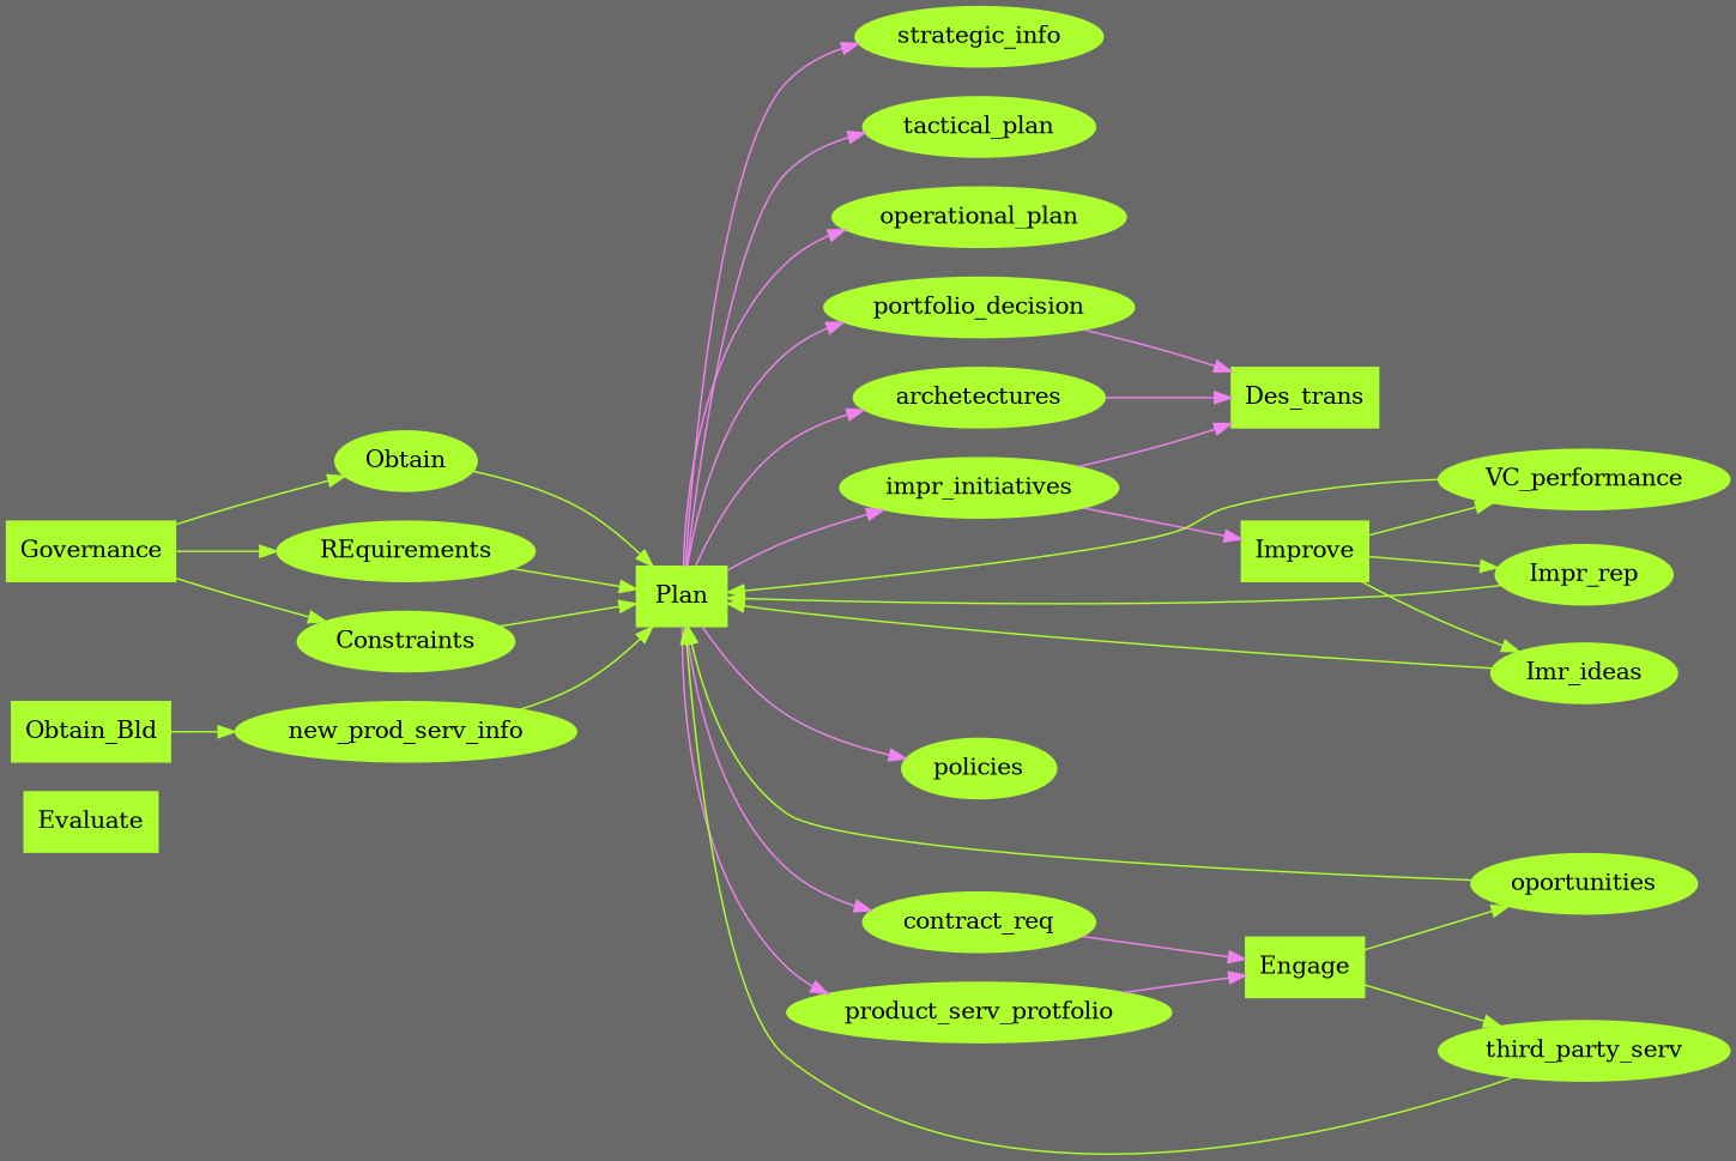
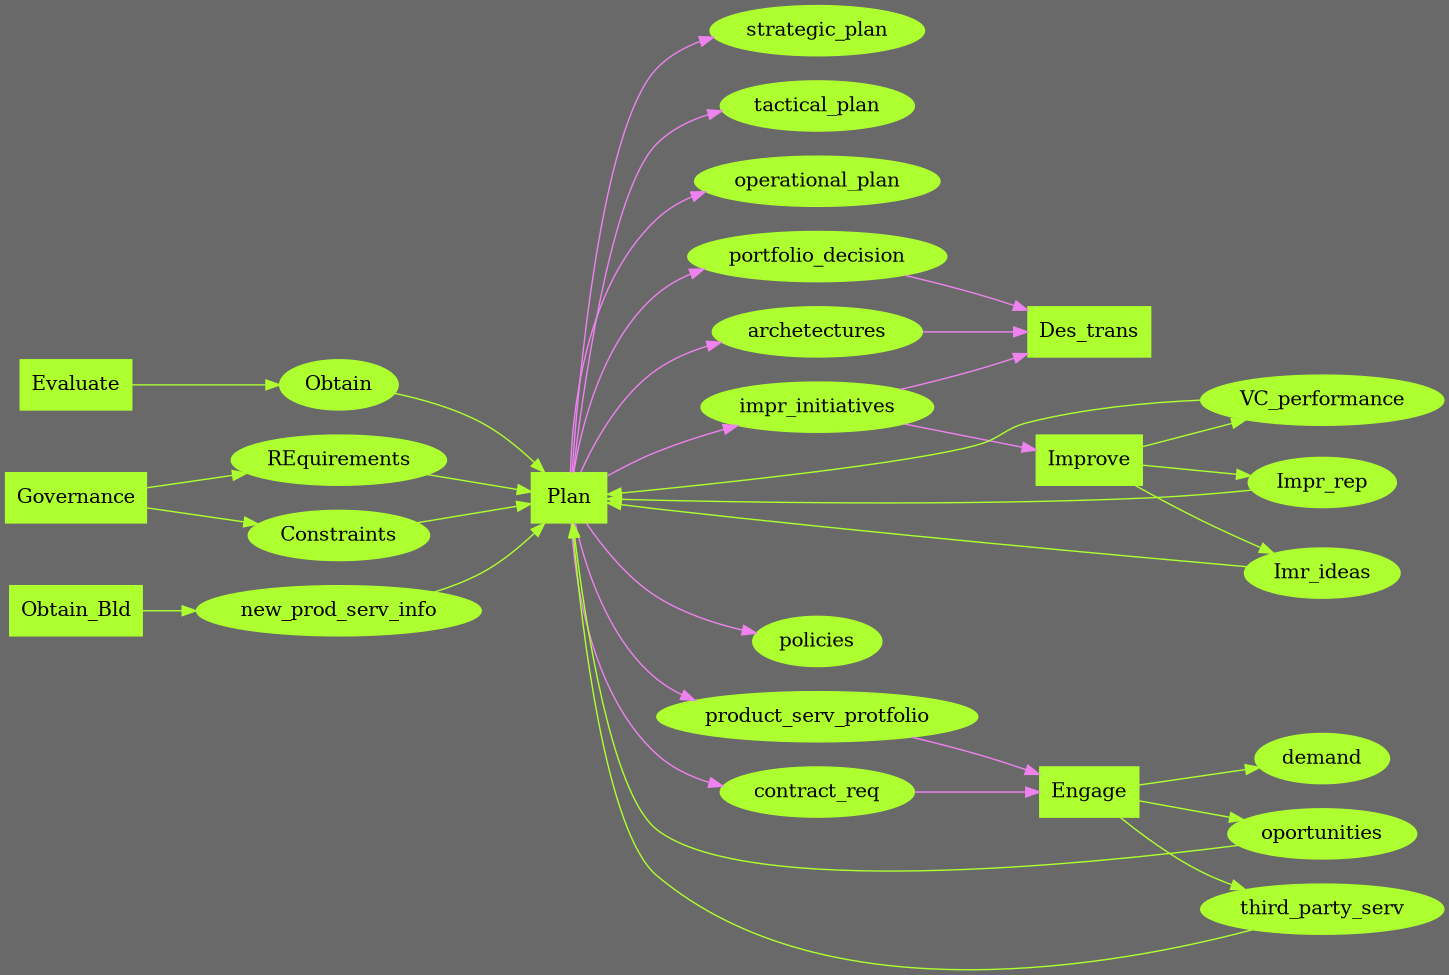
  digraph {
    bgcolor=dimgray
    rankdir=LR
    node [color=greenyellow fontcolor=black shape=ellipse style=filled]
    edge [color=greenyellow fontcolor=wheat]
    Evaluate [shape=box]
    Plan [shape=box]
-   strategic_plan [label=strategic_info]
+   strategic_plan
    tactical_plan
    operational_plan
    portfolio_decision
    archetectures
    policies
    impr_initiatives
    product_serv_protfolio
    contract_req
    Des_trans [shape=box]
    Improve [shape=box]
    Engage [shape=box]
    Governance [shape=box]
    n16 [label=Obtain]
    REquirements
    Constraints
+   demand
    oportunities
    third_party_serv
    VC_performance
    Impr_rep
    Imr_ideas
    Obtain_Bld [shape=box]
    new_prod_serv_info
    Plan -> strategic_plan [color=violet]
    Plan -> tactical_plan [color=violet]
    Plan -> operational_plan [color=violet]
    Plan -> portfolio_decision [color=violet]
    Plan -> archetectures [color=violet]
    Plan -> policies [color=violet]
    Plan -> impr_initiatives [color=violet]
    Plan -> product_serv_protfolio [color=violet]
    Plan -> contract_req [color=violet]
    portfolio_decision -> Des_trans [color=violet]
    archetectures -> Des_trans [color=violet]
    impr_initiatives -> Des_trans [color=violet]
    impr_initiatives -> Improve [color=violet]
    product_serv_protfolio -> Engage [color=violet]
    contract_req -> Engage [color=violet]
    Improve -> VC_performance
    Improve -> Impr_rep
    Improve -> Imr_ideas
+   Engage -> demand
    Engage -> oportunities
    Engage -> third_party_serv
-   Governance -> n16
+   Evaluate -> n16
    Governance -> REquirements
    Governance -> Constraints
    n16 -> Plan
    REquirements -> Plan
    Constraints -> Plan
    oportunities -> Plan
    third_party_serv -> Plan
    VC_performance -> Plan
    Impr_rep -> Plan
    Imr_ideas -> Plan
    Obtain_Bld -> new_prod_serv_info
    new_prod_serv_info -> Plan
  }
